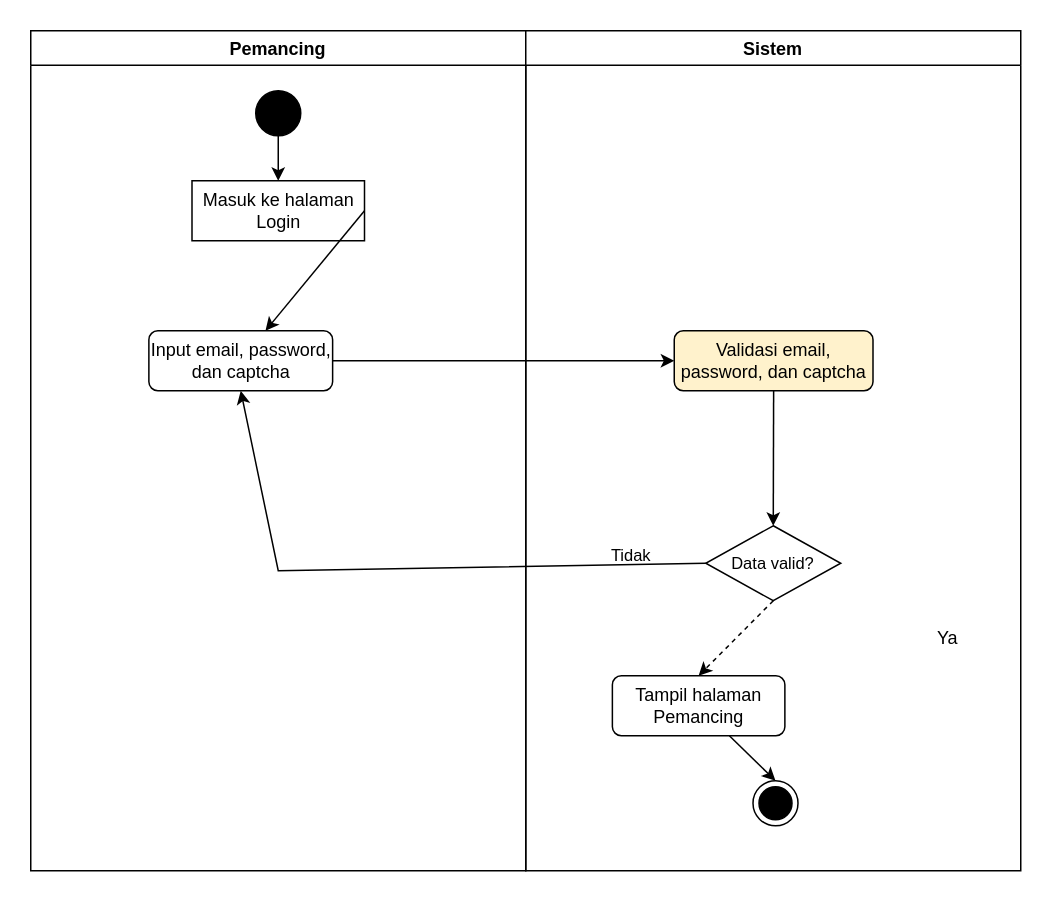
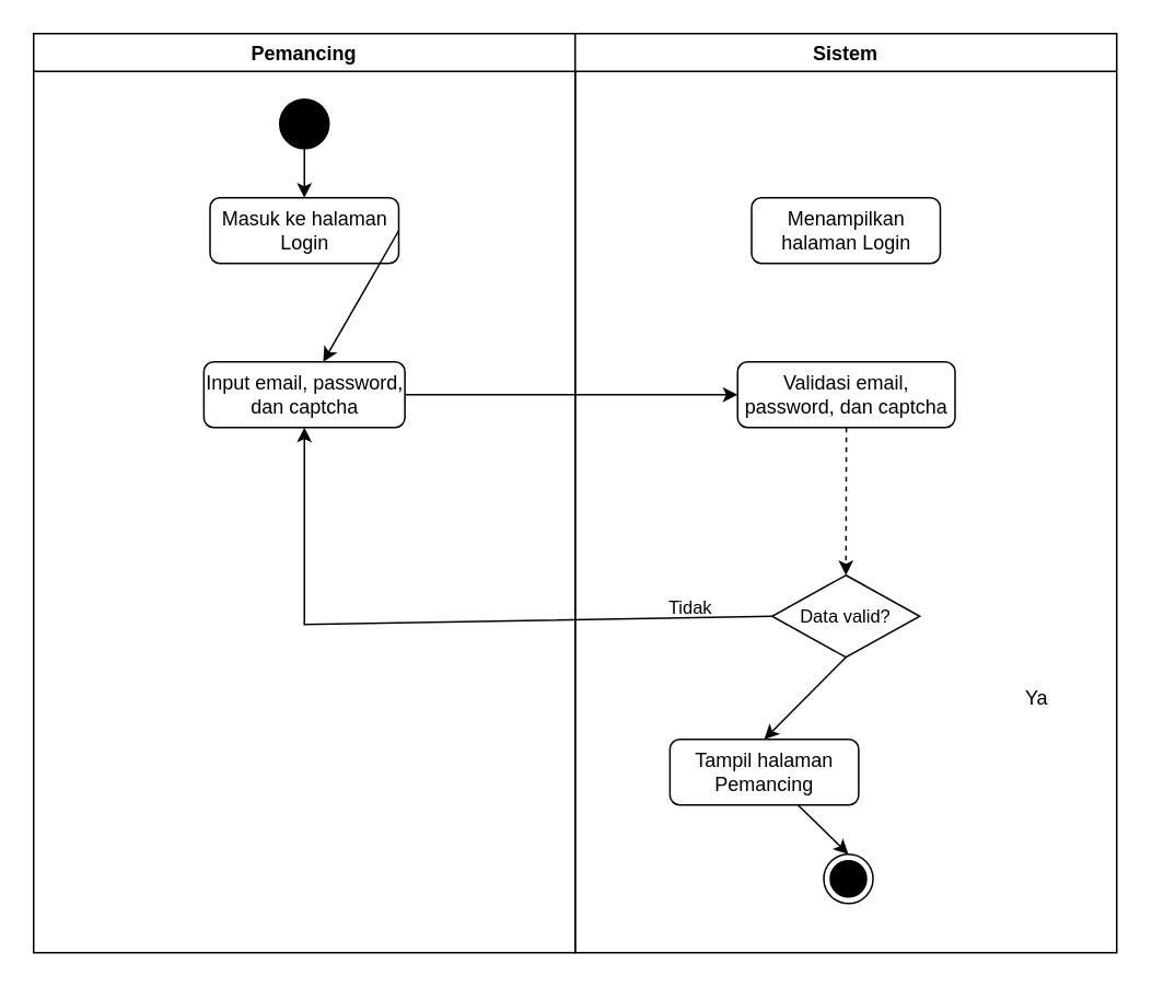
  <mxCell id="0" />
  <mxCell id="1" parent="0" />
  <mxCell id="2" value="Pemancing" style="swimlane;" vertex="1" parent="1"><mxGeometry x="20" y="20" width="330" height="560" as="geometry" /></mxCell>
  <mxCell id="3" value="" style="ellipse;whiteSpace=wrap;html=1;aspect=fixed;fillColor=#000000;" vertex="1" parent="2"><mxGeometry x="150" y="40" width="30" height="30" as="geometry" /></mxCell>
- <mxCell id="4" value="Masuk ke halaman Login" style="whiteSpace=wrap;html=1;fillColor=#FFFFFF;rounded=0;" vertex="1" parent="2"><mxGeometry x="107.5" y="100" width="115" height="40" as="geometry" /></mxCell>
- <mxCell id="5" value="Input email, password, dan captcha" style="rounded=1;whiteSpace=wrap;html=1;fillColor=#FFFFFF;" vertex="1" parent="2"><mxGeometry x="78.75" y="200" width="122.5" height="40" as="geometry" /></mxCell>
+ <mxCell id="4" value="Masuk ke halaman Login" style="rounded=1;whiteSpace=wrap;html=1;fillColor=#FFFFFF;" vertex="1" parent="2"><mxGeometry x="107.5" y="100" width="115" height="40" as="geometry" /></mxCell>
+ <mxCell id="5" value="Input email, password, dan captcha" style="rounded=1;whiteSpace=wrap;html=1;fillColor=#FFFFFF;" vertex="1" parent="2"><mxGeometry x="103.75" y="200" width="122.5" height="40" as="geometry" /></mxCell>
  <mxCell id="6" value="" style="endArrow=classic;html=1;rounded=0;fontSize=11;exitX=0.5;exitY=1;exitDx=0;exitDy=0;entryX=0.5;entryY=0;entryDx=0;entryDy=0;" edge="1" parent="2" source="3" target="4"><mxGeometry width="50" height="50" relative="1" as="geometry"><mxPoint x="380" y="160" as="sourcePoint" /><mxPoint x="430" y="110" as="targetPoint" /></mxGeometry></mxCell>
  <mxCell id="7" value="Sistem" style="swimlane;startSize=23;" vertex="1" parent="1"><mxGeometry x="350" y="20" width="330" height="560" as="geometry" /></mxCell>
- <mxCell id="9" value="Validasi email, password, dan captcha" style="rounded=1;whiteSpace=wrap;html=1;fillColor=#fff2cc;" vertex="1" parent="7"><mxGeometry x="99" y="200" width="132.5" height="40" as="geometry" /></mxCell>
+ <mxCell id="8" value="Menampilkan halaman Login" style="rounded=1;whiteSpace=wrap;html=1;fillColor=#FFFFFF;" vertex="1" parent="7"><mxGeometry x="107.5" y="100" width="115" height="40" as="geometry" /></mxCell>
+ <mxCell id="9" value="Validasi email, password, dan captcha" style="rounded=1;whiteSpace=wrap;html=1;fillColor=#FFFFFF;" vertex="1" parent="7"><mxGeometry x="99" y="200" width="132.5" height="40" as="geometry" /></mxCell>
  <mxCell id="10" value="&lt;font style=&quot;font-size: 11px&quot;&gt;Data valid?&lt;/font&gt;" style="rhombus;whiteSpace=wrap;html=1;fillColor=#FFFFFF;" vertex="1" parent="7"><mxGeometry x="120" y="330" width="90" height="50" as="geometry" /></mxCell>
  <mxCell id="11" value="Tampil halaman Pemancing" style="rounded=1;whiteSpace=wrap;html=1;fillColor=#FFFFFF;" vertex="1" parent="7"><mxGeometry x="57.75" y="430" width="115" height="40" as="geometry" /></mxCell>
- <mxCell id="12" value="" style="endArrow=classic;html=1;rounded=0;fontSize=11;exitX=0.5;exitY=1;exitDx=0;exitDy=0;entryX=0.5;entryY=0;entryDx=0;entryDy=0;" edge="1" parent="7" source="9" target="10"><mxGeometry width="50" height="50" relative="1" as="geometry"><mxPoint x="50" y="370" as="sourcePoint" /><mxPoint x="100" y="320" as="targetPoint" /></mxGeometry></mxCell>
+ <mxCell id="12" value="" style="endArrow=classic;html=1;rounded=0;fontSize=11;exitX=0.5;exitY=1;exitDx=0;exitDy=0;entryX=0.5;entryY=0;entryDx=0;entryDy=0;dashed=1;" edge="1" parent="7" source="9" target="10"><mxGeometry width="50" height="50" relative="1" as="geometry"><mxPoint x="50" y="370" as="sourcePoint" /><mxPoint x="100" y="320" as="targetPoint" /></mxGeometry></mxCell>
  <mxCell id="13" value="Tidak" style="text;html=1;align=center;verticalAlign=middle;resizable=0;points=[];autosize=1;strokeColor=none;fillColor=none;fontSize=11;" vertex="1" parent="7"><mxGeometry x="50" y="340" width="40" height="20" as="geometry" /></mxCell>
- <mxCell id="14" value="" style="endArrow=classic;html=1;rounded=0;fontSize=11;exitX=0.5;exitY=1;exitDx=0;exitDy=0;entryX=0.5;entryY=0;entryDx=0;entryDy=0;dashed=1;" edge="1" parent="7" source="10" target="11"><mxGeometry width="50" height="50" relative="1" as="geometry"><mxPoint x="50" y="370" as="sourcePoint" /><mxPoint x="165" y="420" as="targetPoint" /></mxGeometry></mxCell>
+ <mxCell id="14" value="" style="endArrow=classic;html=1;rounded=0;fontSize=11;exitX=0.5;exitY=1;exitDx=0;exitDy=0;entryX=0.5;entryY=0;entryDx=0;entryDy=0;" edge="1" parent="7" source="10" target="11"><mxGeometry width="50" height="50" relative="1" as="geometry"><mxPoint x="50" y="370" as="sourcePoint" /><mxPoint x="165" y="420" as="targetPoint" /></mxGeometry></mxCell>
  <mxCell id="15" value="" style="ellipse;html=1;shape=endState;fillColor=#000000;strokeColor=#000000;fontSize=11;" vertex="1" parent="7"><mxGeometry x="151.5" y="500" width="30" height="30" as="geometry" /></mxCell>
  <mxCell id="16" value="" style="endArrow=classic;html=1;rounded=0;entryX=0.5;entryY=0;entryDx=0;entryDy=0;" edge="1" parent="7" source="11" target="15"><mxGeometry width="50" height="50" relative="1" as="geometry"><mxPoint x="-80" y="390" as="sourcePoint" /><mxPoint x="-30" y="340" as="targetPoint" /></mxGeometry></mxCell>
  <mxCell id="17" value="" style="endArrow=classic;html=1;rounded=0;fontSize=11;exitX=1;exitY=0.5;exitDx=0;exitDy=0;" edge="1" parent="1" source="4" target="5"><mxGeometry width="50" height="50" relative="1" as="geometry"><mxPoint x="400" y="180" as="sourcePoint" /><mxPoint x="450" y="130" as="targetPoint" /></mxGeometry></mxCell>
  <mxCell id="18" value="" style="endArrow=classic;html=1;rounded=0;exitX=1;exitY=0.5;exitDx=0;exitDy=0;entryX=0;entryY=0.5;entryDx=0;entryDy=0;" edge="1" parent="1" source="5" target="9"><mxGeometry width="50" height="50" relative="1" as="geometry"><mxPoint x="270" y="310" as="sourcePoint" /><mxPoint x="320" y="260" as="targetPoint" /></mxGeometry></mxCell>
  <mxCell id="19" value="" style="endArrow=classic;html=1;rounded=0;exitX=0;exitY=0.5;exitDx=0;exitDy=0;entryX=0.5;entryY=1;entryDx=0;entryDy=0;" edge="1" parent="1" source="10" target="5"><mxGeometry width="50" height="50" relative="1" as="geometry"><mxPoint x="270" y="410" as="sourcePoint" /><mxPoint x="320" y="360" as="targetPoint" /><Array as="points"><mxPoint x="185" y="380" /></Array></mxGeometry></mxCell>
  <mxCell id="20" value="Ya" style="text;html=1;align=center;verticalAlign=middle;resizable=0;points=[];autosize=1;strokeColor=none;fillColor=none;" vertex="1" parent="1"><mxGeometry x="616" y="415" width="30" height="20" as="geometry" /></mxCell>
